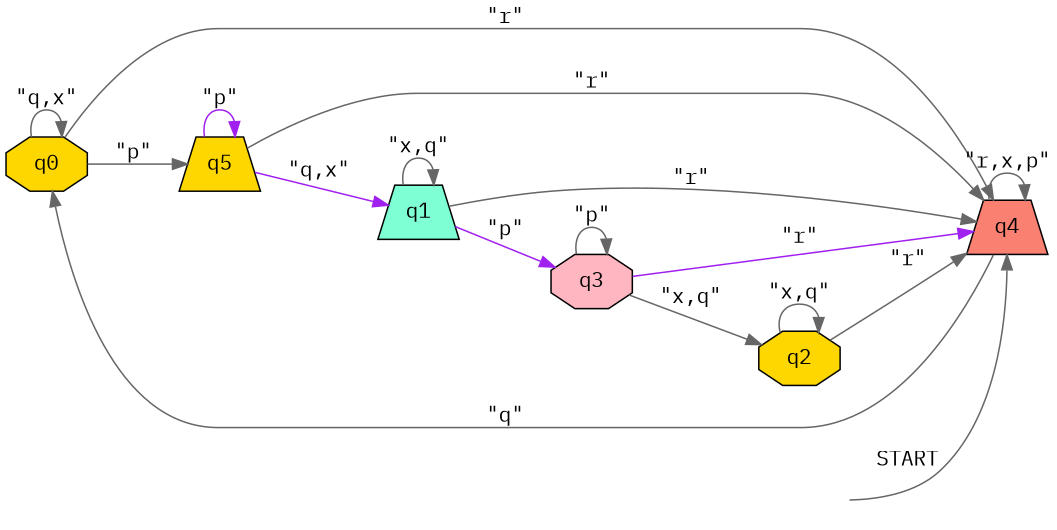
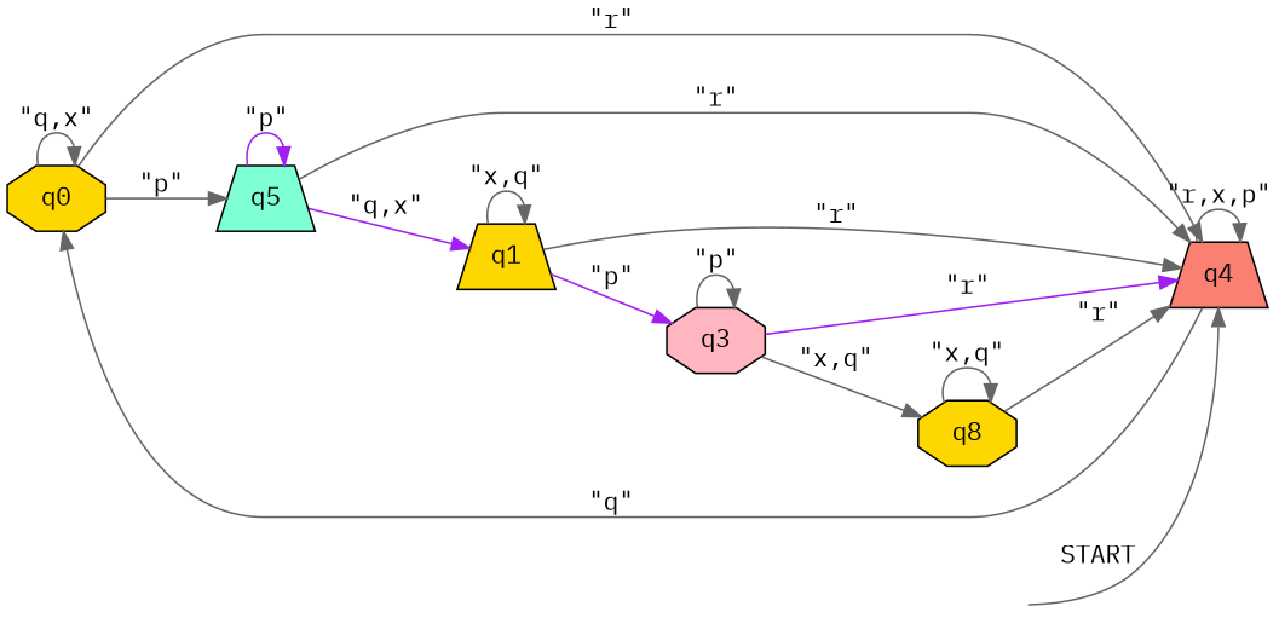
  digraph {
    fontname="IBM Plex Mono"
    rankdir=LR
    node [fillcolor=gold fontname="IBM Plex Mono" margin=0 shape=octagon style=filled]
    edge [color=gray40 fontname="IBM Plex Mono"]
    q0
    q4 [fillcolor=salmon shape=trapezium]
-   q5 [shape=trapezium]
-   q1 [fillcolor=aquamarine shape=trapezium]
+   q5 [fillcolor=aquamarine shape=trapezium]
+   q1 [shape=trapezium]
    q3 [fillcolor=lightpink]
-   q2
+   q2 [label=q8]
    start0 [shape=none style=invis fillcolor="" margin=""]
    q0 -> q0 [label="\"q,x\""]
    q0 -> q4 [label="\"r\""]
    q0 -> q5 [label="\"p\""]
    q4 -> q0 [label="\"q\""]
    q4 -> q4 [label="\"r,x,p\""]
    q5 -> q4 [label="\"r\""]
    q5 -> q5 [color=purple label="\"p\""]
    q5 -> q1 [color=purple label="\"q,x\""]
    q1 -> q4 [label="\"r\""]
    q1 -> q1 [label="\"x,q\""]
    q1 -> q3 [color=purple label="\"p\""]
    q3 -> q4 [color=purple label="\"r\""]
    q3 -> q3 [label="\"p\""]
    q3 -> q2 [label="\"x,q\""]
    q2 -> q4 [label="\"r\""]
    q2 -> q2 [label="\"x,q\""]
    start0 -> q4 [label=START]
  }
